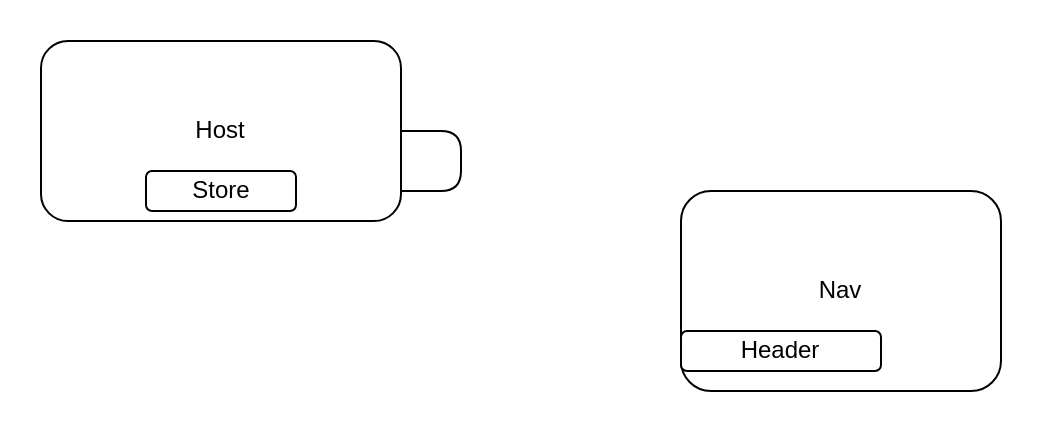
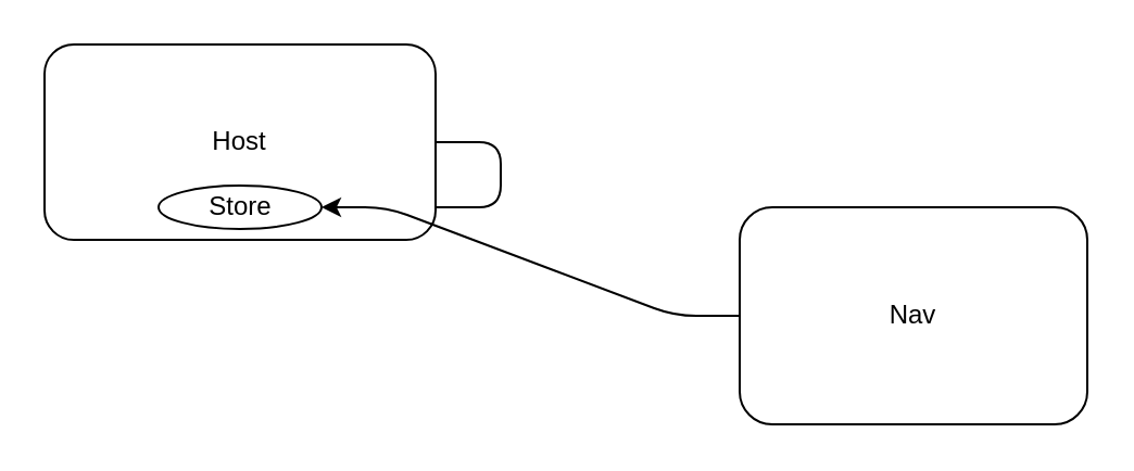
  <mxCell id="0" />
  <mxCell id="1" parent="0" />
  <mxCell id="2" style="edgeStyle=entityRelationEdgeStyle;html=1;" edge="1" parent="1" source="3" target="7"><mxGeometry relative="1" as="geometry" /></mxCell>
  <mxCell id="3" value="Host" style="rounded=1;whiteSpace=wrap;html=1;" vertex="1" parent="1"><mxGeometry x="20" y="20" width="180" height="90" as="geometry" /></mxCell>
+ <mxCell id="4" style="edgeStyle=entityRelationEdgeStyle;html=1;" edge="1" parent="1" source="5" target="7"><mxGeometry relative="1" as="geometry" /></mxCell>
  <mxCell id="5" value="Nav" style="rounded=1;whiteSpace=wrap;html=1;" vertex="1" parent="1"><mxGeometry x="340" y="95" width="160" height="100" as="geometry" /></mxCell>
- <mxCell id="6" value="Header" style="rounded=1;whiteSpace=wrap;html=1;" vertex="1" parent="1"><mxGeometry x="340" y="165" width="100" height="20" as="geometry" /></mxCell>
- <mxCell id="7" value="Store" style="rounded=1;whiteSpace=wrap;html=1;" vertex="1" parent="1"><mxGeometry x="72.5" y="85" width="75" height="20" as="geometry" /></mxCell>
+ <mxCell id="7" value="Store" style="ellipse;whiteSpace=wrap;html=1;" vertex="1" parent="1"><mxGeometry x="72.5" y="85" width="75" height="20" as="geometry" /></mxCell>
